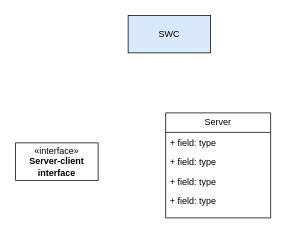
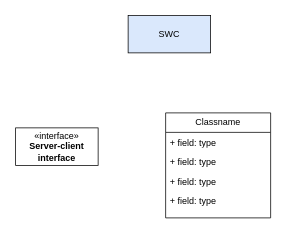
  <mxCell id="0" />
  <mxCell id="1" parent="0" />
  <mxCell id="2" value="SWC" style="html=1;whiteSpace=wrap;fillColor=#dae8fc;" vertex="1" parent="1"><mxGeometry x="170" y="20" width="110" height="50" as="geometry" /></mxCell>
- <mxCell id="3" value="«interface»&lt;br&gt;&lt;b&gt;Server-client interface&lt;/b&gt;" style="html=1;whiteSpace=wrap;" vertex="1" parent="1"><mxGeometry x="20" y="190" width="110" height="50" as="geometry" /></mxCell>
- <mxCell id="4" value="Server" style="swimlane;fontStyle=0;childLayout=stackLayout;horizontal=1;startSize=26;fillColor=none;horizontalStack=0;resizeParent=1;resizeParentMax=0;resizeLast=0;collapsible=1;marginBottom=0;whiteSpace=wrap;html=1;" vertex="1" parent="1"><mxGeometry x="220" y="150" width="140" height="140" as="geometry" /></mxCell>
+ <mxCell id="3" value="«interface»&lt;br&gt;&lt;b&gt;Server-client interface&lt;/b&gt;" style="html=1;whiteSpace=wrap;" vertex="1" parent="1"><mxGeometry x="20" y="170" width="110" height="50" as="geometry" /></mxCell>
+ <mxCell id="4" value="Classname" style="swimlane;fontStyle=0;childLayout=stackLayout;horizontal=1;startSize=26;fillColor=none;horizontalStack=0;resizeParent=1;resizeParentMax=0;resizeLast=0;collapsible=1;marginBottom=0;whiteSpace=wrap;html=1;" vertex="1" parent="1"><mxGeometry x="220" y="150" width="140" height="140" as="geometry" /></mxCell>
  <mxCell id="5" value="+ field: type" style="text;strokeColor=none;fillColor=none;align=left;verticalAlign=top;spacingLeft=4;spacingRight=4;overflow=hidden;rotatable=0;points=[[0,0.5],[1,0.5]];portConstraint=eastwest;whiteSpace=wrap;html=1;" vertex="1" parent="4"><mxGeometry y="26" width="140" height="26" as="geometry" /></mxCell>
  <mxCell id="6" value="+ field: type" style="text;strokeColor=none;fillColor=none;align=left;verticalAlign=top;spacingLeft=4;spacingRight=4;overflow=hidden;rotatable=0;points=[[0,0.5],[1,0.5]];portConstraint=eastwest;whiteSpace=wrap;html=1;" vertex="1" parent="4"><mxGeometry y="52" width="140" height="26" as="geometry" /></mxCell>
  <mxCell id="7" value="+ field: type" style="text;strokeColor=none;fillColor=none;align=left;verticalAlign=top;spacingLeft=4;spacingRight=4;overflow=hidden;rotatable=0;points=[[0,0.5],[1,0.5]];portConstraint=eastwest;whiteSpace=wrap;html=1;" vertex="1" parent="4"><mxGeometry y="78" width="140" height="62" as="geometry" /></mxCell>
  <mxCell id="8" value="+ field: type" style="text;strokeColor=none;fillColor=none;align=left;verticalAlign=top;spacingLeft=4;spacingRight=4;overflow=hidden;rotatable=0;points=[[0,0.5],[1,0.5]];portConstraint=eastwest;whiteSpace=wrap;html=1;" vertex="1" parent="1"><mxGeometry x="220" y="254" width="140" height="26" as="geometry" /></mxCell>
